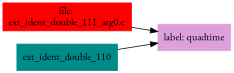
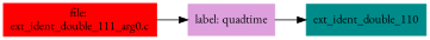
  digraph {
    rankdir=LR
    fontname="EB Garamond"
    node [shape=box style=filled fontname="EB Garamond"]
    edge [fontname="EB Garamond"]
    n1 [color=red label="file: \next_ident_double_111_arg0.c"]
    n2 [color=plum label="label: quadtime"]
    n3 [color=cyan4 label=ext_ident_double_110]
    n1 -> n2
-   n3 -> n2
+   n2 -> n3
  }
